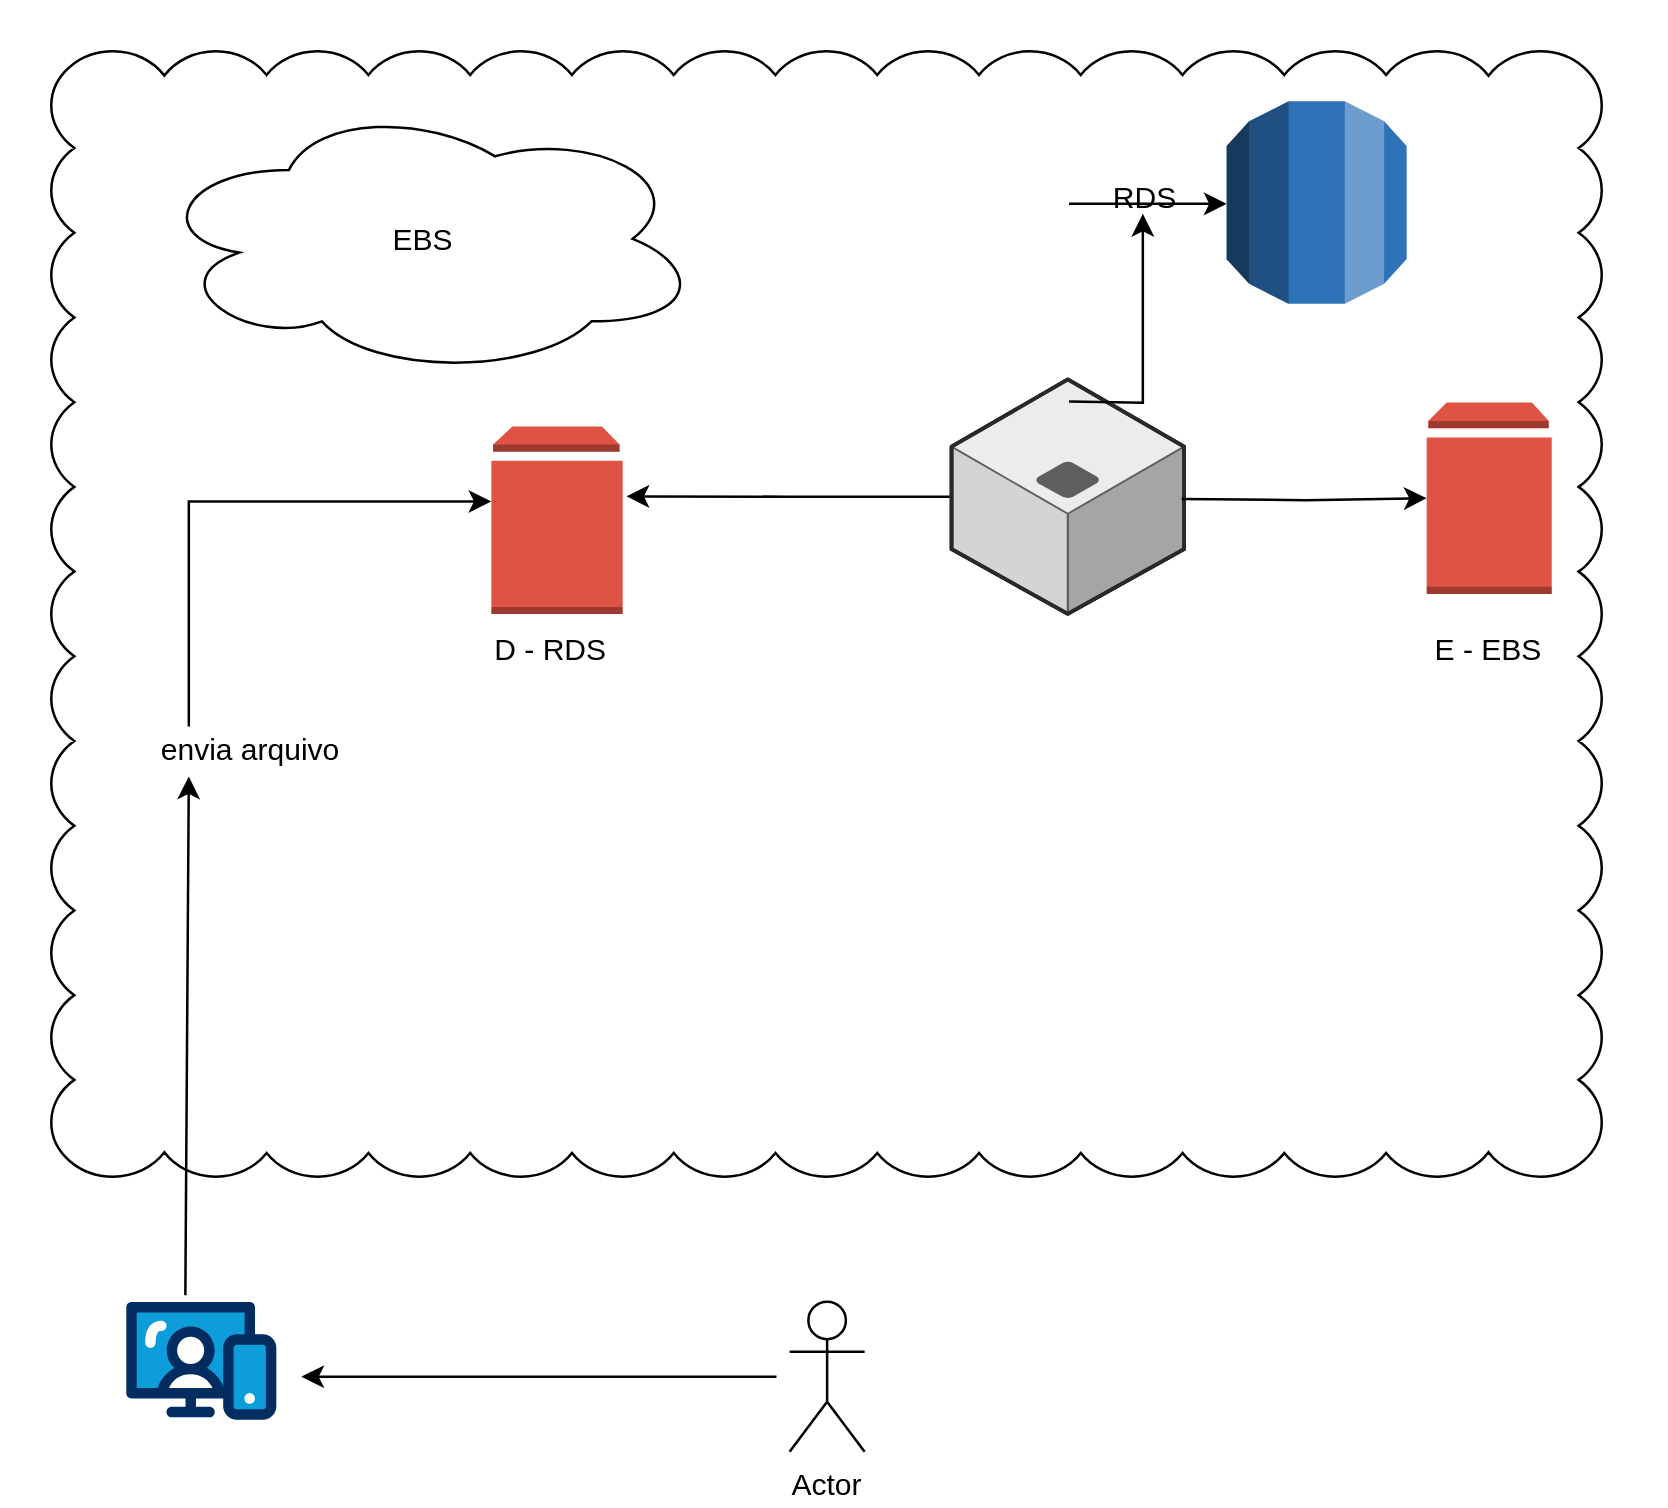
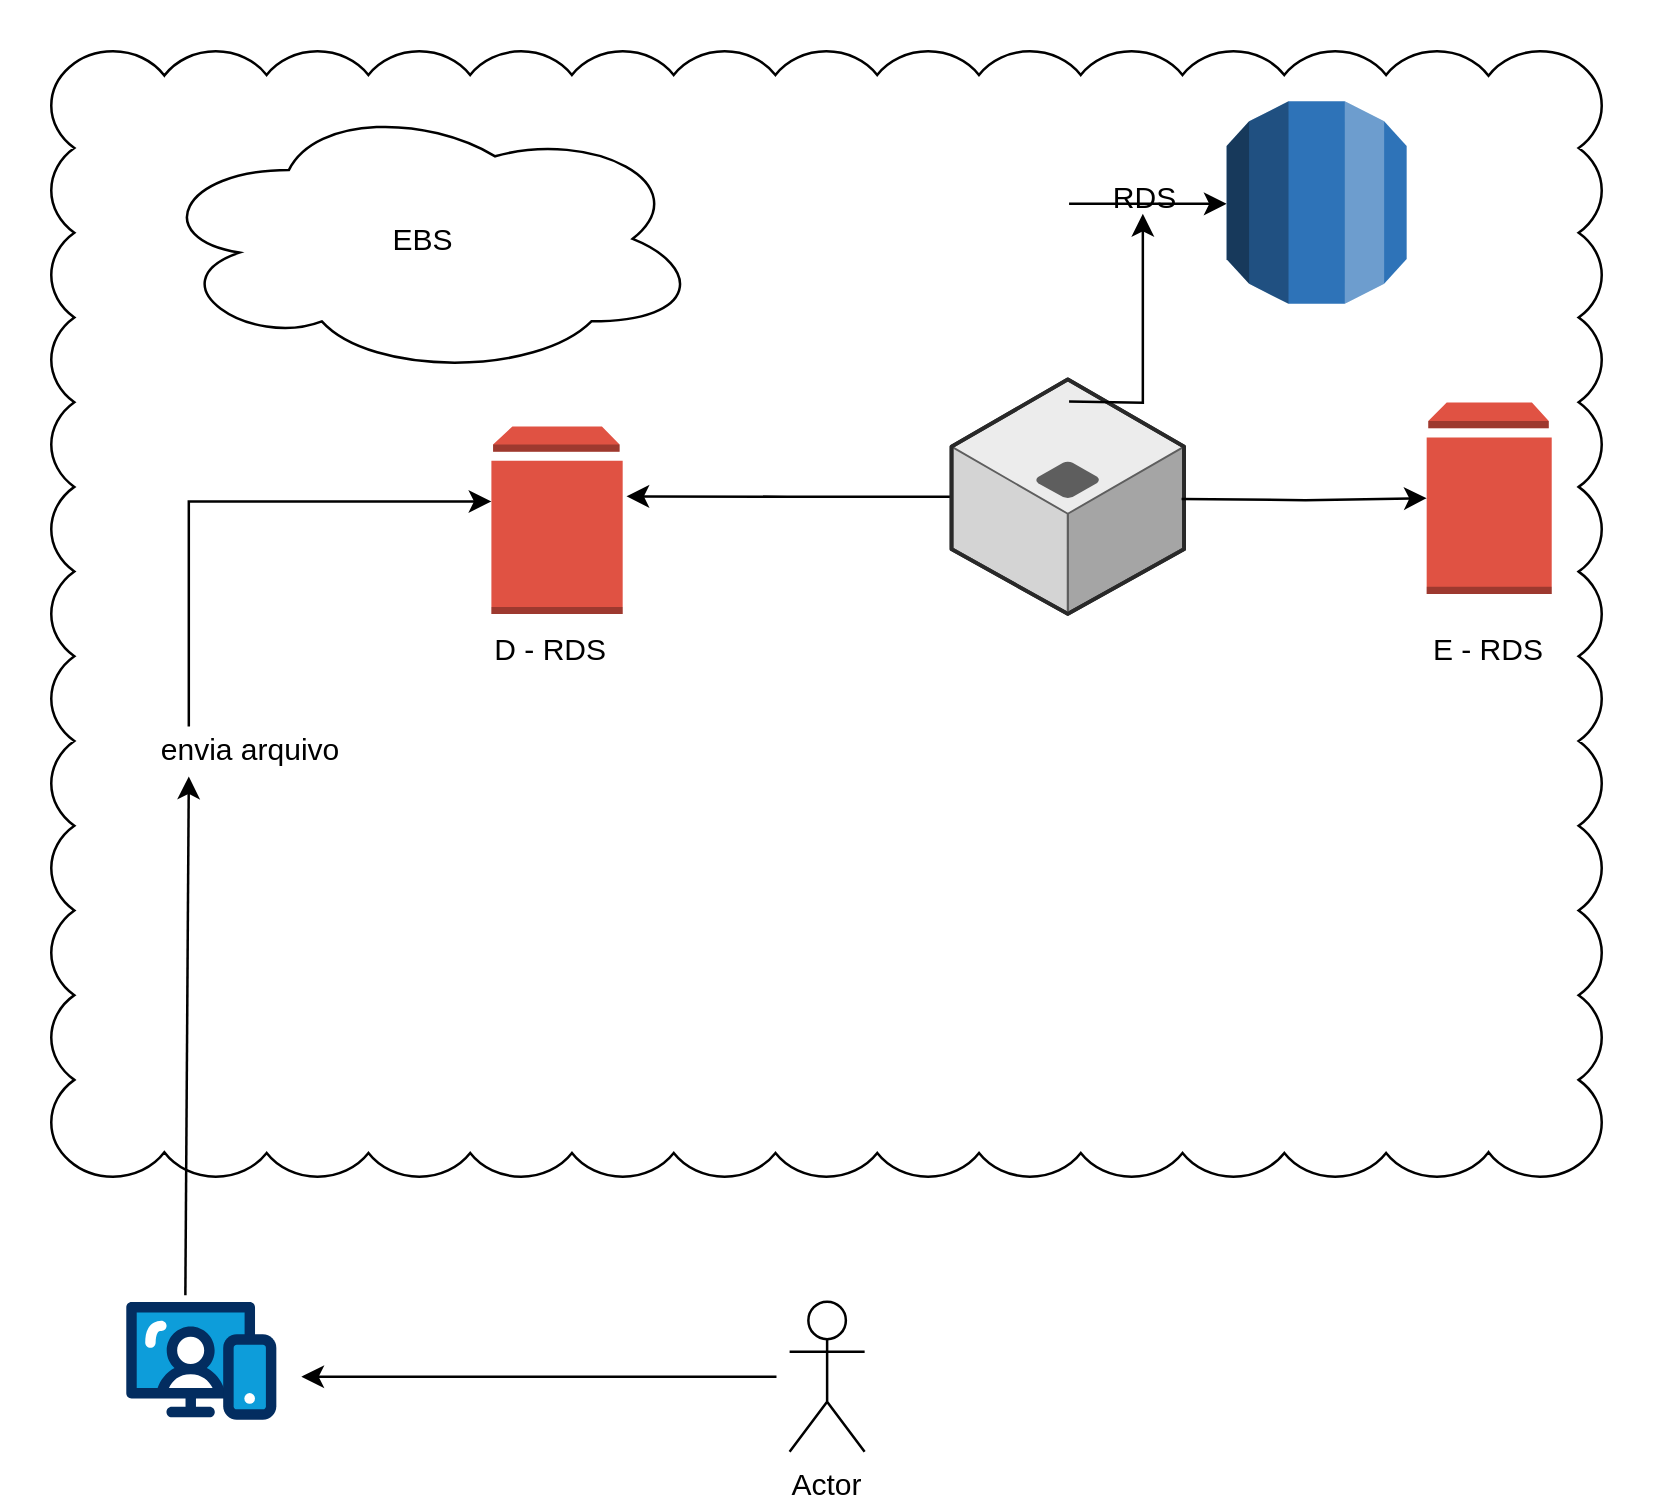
  <mxCell id="0" />
  <mxCell id="1" parent="0" />
  <mxCell id="2" value="" style="ellipse;shape=cloud;whiteSpace=wrap;html=1;fillColor=none;" parent="1" vertex="1"><mxGeometry x="60" y="40" width="220" height="110" as="geometry" /></mxCell>
  <mxCell id="3" value="" style="verticalLabelPosition=bottom;aspect=fixed;html=1;shape=mxgraph.salesforce.web;fillColorStyles=fillColor2,fillColor3,fillColor4;fillColor2=#032d60;fillColor3=#0d9dda;fillColor4=#ffffff;fillColor=none;strokeColor=none;" parent="1" vertex="1"><mxGeometry x="50" y="520" width="60" height="47.4" as="geometry" /></mxCell>
  <mxCell id="4" value="Actor" style="shape=umlActor;verticalLabelPosition=bottom;verticalAlign=top;html=1;outlineConnect=0;" parent="1" vertex="1"><mxGeometry x="315.25" y="520" width="30" height="60" as="geometry" /></mxCell>
  <mxCell id="5" value="" style="endArrow=classic;html=1;rounded=0;" parent="1" edge="1"><mxGeometry width="50" height="50" relative="1" as="geometry"><mxPoint x="310" y="550" as="sourcePoint" /><mxPoint x="120" y="550" as="targetPoint" /></mxGeometry></mxCell>
  <mxCell id="6" value="" style="outlineConnect=0;dashed=0;verticalLabelPosition=bottom;verticalAlign=top;align=center;html=1;shape=mxgraph.aws3.volume;fillColor=#E05243;gradientColor=none;" parent="1" vertex="1"><mxGeometry x="196" y="170" width="52.5" height="75" as="geometry" /></mxCell>
  <mxCell id="7" value="" style="endArrow=classic;html=1;rounded=0;entryX=0;entryY=0.4;entryDx=0;entryDy=0;entryPerimeter=0;exitX=0.25;exitY=0;exitDx=0;exitDy=0;" parent="1" source="9" target="6" edge="1"><mxGeometry width="50" height="50" relative="1" as="geometry"><mxPoint x="50" y="340" as="sourcePoint" /><mxPoint x="290" y="370" as="targetPoint" /><Array as="points"><mxPoint x="75" y="200" /></Array></mxGeometry></mxCell>
  <mxCell id="8" value="" style="endArrow=classic;html=1;rounded=0;exitX=0.327;exitY=-0.059;exitDx=0;exitDy=0;exitPerimeter=0;entryX=0.25;entryY=1;entryDx=0;entryDy=0;" parent="1" target="9" edge="1"><mxGeometry width="50" height="50" relative="1" as="geometry"><mxPoint x="73.62" y="517.389" as="sourcePoint" /><mxPoint x="79" y="350" as="targetPoint" /><Array as="points" /></mxGeometry></mxCell>
  <mxCell id="9" value="envia arquivo" style="text;html=1;whiteSpace=wrap;strokeColor=none;fillColor=none;align=center;verticalAlign=middle;rounded=0;" parent="1" vertex="1"><mxGeometry x="50" y="290" width="100" height="20" as="geometry" /></mxCell>
  <mxCell id="10" style="edgeStyle=orthogonalEdgeStyle;rounded=0;orthogonalLoop=1;jettySize=auto;html=1;entryX=1.029;entryY=0.373;entryDx=0;entryDy=0;entryPerimeter=0;" parent="1" source="12" target="6" edge="1"><mxGeometry relative="1" as="geometry"><mxPoint x="310" y="198" as="targetPoint" /></mxGeometry></mxCell>
  <mxCell id="11" style="edgeStyle=orthogonalEdgeStyle;rounded=0;orthogonalLoop=1;jettySize=auto;html=1;" parent="1" source="19" target="17" edge="1"><mxGeometry relative="1" as="geometry"><mxPoint x="427" y="160" as="sourcePoint" /><Array as="points"><mxPoint x="427" y="81" /></Array></mxGeometry></mxCell>
  <mxCell id="12" value="" style="verticalLabelPosition=bottom;html=1;verticalAlign=top;strokeWidth=1;align=center;outlineConnect=0;dashed=0;outlineConnect=0;shape=mxgraph.aws3d.application_server;fillColor=#ECECEC;strokeColor=#5E5E5E;aspect=fixed;strokeColor2=#292929;" parent="1" vertex="1"><mxGeometry x="380" y="151.24" width="93" height="93.76" as="geometry" /></mxCell>
  <mxCell id="13" style="edgeStyle=orthogonalEdgeStyle;rounded=0;orthogonalLoop=1;jettySize=auto;html=1;entryX=0;entryY=0.5;entryDx=0;entryDy=0;entryPerimeter=0;" parent="1" target="14" edge="1"><mxGeometry relative="1" as="geometry"><mxPoint x="472" y="199" as="sourcePoint" /><mxPoint x="562" y="198.715" as="targetPoint" /><Array as="points" /></mxGeometry></mxCell>
  <mxCell id="14" value="" style="outlineConnect=0;dashed=0;verticalLabelPosition=bottom;verticalAlign=top;align=center;html=1;shape=mxgraph.aws3.volume;fillColor=#E05243;gradientColor=none;" parent="1" vertex="1"><mxGeometry x="570" y="160.43" width="50" height="76.57" as="geometry" /></mxCell>
  <mxCell id="15" value="D - RDS" style="text;html=1;whiteSpace=wrap;strokeColor=none;fillColor=none;align=center;verticalAlign=middle;rounded=0;" parent="1" vertex="1"><mxGeometry x="170" y="250" width="100" height="20" as="geometry" /></mxCell>
- <mxCell id="16" value="E - EBS" style="text;html=1;whiteSpace=wrap;strokeColor=none;fillColor=none;align=center;verticalAlign=middle;rounded=0;" parent="1" vertex="1"><mxGeometry x="545" y="250" width="100" height="20" as="geometry" /></mxCell>
+ <mxCell id="16" value="E - RDS" style="text;html=1;whiteSpace=wrap;strokeColor=none;fillColor=none;align=center;verticalAlign=middle;rounded=0;" parent="1" vertex="1"><mxGeometry x="545" y="250" width="100" height="20" as="geometry" /></mxCell>
  <mxCell id="17" value="" style="outlineConnect=0;verticalLabelPosition=bottom;verticalAlign=top;align=center;html=1;shape=mxgraph.aws3.rds;fillColor=#2E73B8;gradientColor=none;" parent="1" vertex="1"><mxGeometry x="490" y="40" width="72" height="81" as="geometry" /></mxCell>
  <mxCell id="18" value="" style="edgeStyle=orthogonalEdgeStyle;rounded=0;orthogonalLoop=1;jettySize=auto;html=1;" parent="1" target="19" edge="1"><mxGeometry relative="1" as="geometry"><mxPoint x="427" y="160" as="sourcePoint" /><mxPoint x="490" y="81" as="targetPoint" /><Array as="points" /></mxGeometry></mxCell>
  <mxCell id="19" value="&lt;div style=&quot;text-align: center;&quot;&gt;&lt;span style=&quot;background-color: transparent; color: light-dark(rgb(0, 0, 0), rgb(255, 255, 255));&quot;&gt;RDS&lt;/span&gt;&lt;/div&gt;" style="text;whiteSpace=wrap;html=1;" parent="1" vertex="1"><mxGeometry x="443" y="65" width="27" height="20" as="geometry" /></mxCell>
  <mxCell id="20" value="EBS" style="text;html=1;whiteSpace=wrap;strokeColor=none;fillColor=none;align=center;verticalAlign=middle;rounded=0;" parent="1" vertex="1"><mxGeometry x="88.5" y="71" width="160" height="50" as="geometry" /></mxCell>
  <mxCell id="21" value="" style="whiteSpace=wrap;html=1;shape=mxgraph.basic.cloud_rect;fillStyle=hatch;fillColor=none;" parent="1" vertex="1"><mxGeometry x="20" y="20" width="620" height="450" as="geometry" /></mxCell>
